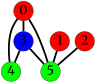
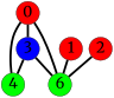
  graph {
    splines=true
    fontname=Merriweather
    node [color=black fillcolor=red fixedsize=true fontname=Merriweather fontsize=42 penwidth=1 shape=circle style=filled]
    edge [color=black penwidth=6 style=bold fontname=Merriweather]
    0 [height=0.91667 width=0.91667]
    3 [fillcolor=blue height=0.91667 width=0.91667]
    4 [fillcolor=green height=0.91667 width=0.91667]
-   5 [fillcolor=green height=0.91667 width=0.91667]
+   5 [fillcolor=green height=0.91667 label=6 width=0.91667]
    1 [height=0.91667 width=0.91667]
    2 [height=0.91667 width=0.91667]
    0 -- 3
    0 -- 4
    0 -- 5
    3 -- 4
    3 -- 5
    1 -- 5
    2 -- 5
  }
